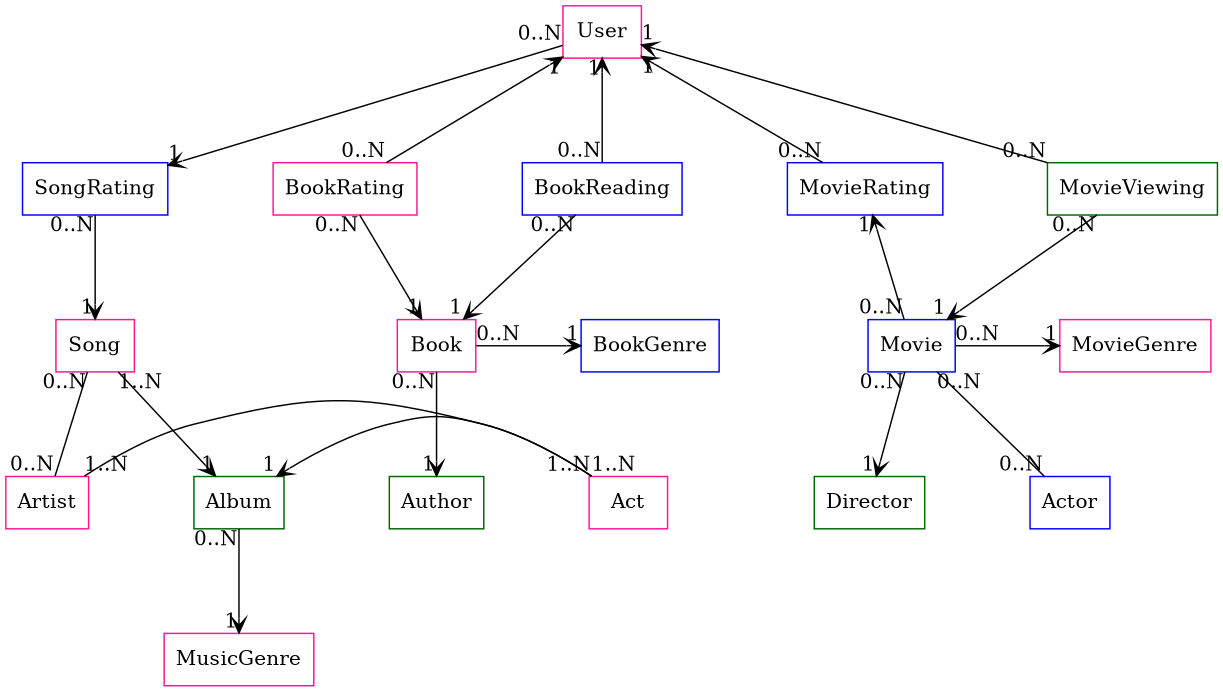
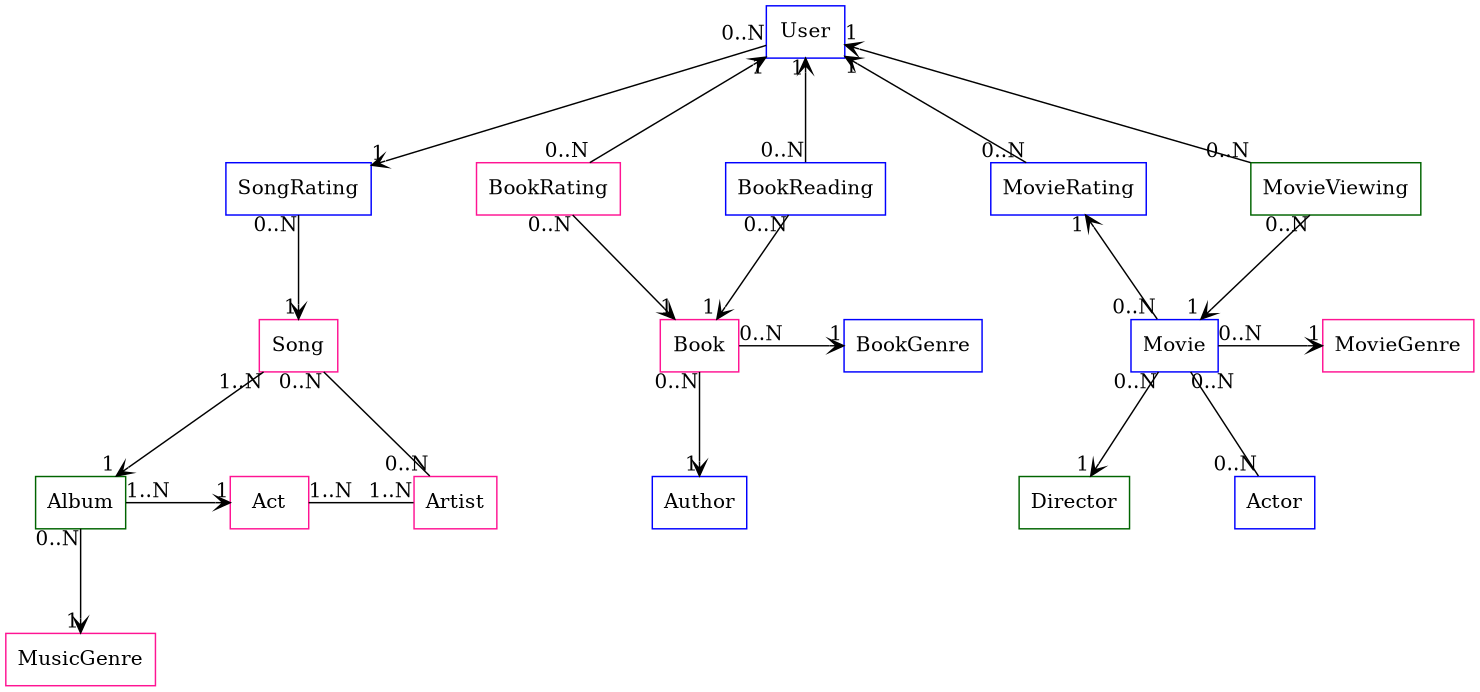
  digraph {
    nodesep=1
    ranksep=1
    node [color=deeppink shape=box]
    edge [arrowhead=open headlabel=1 taillabel="0..N"]
-   User
+   User [color=blue]
    Artist
    Act
    Album [color=darkgreen]
-   Author [color=darkgreen]
+   Author [color=blue]
    Director [color=darkgreen]
    Actor [color=blue]
    SongRating [color=blue]
    BookRating
    BookReading [color=blue]
    MovieRating [color=blue]
    MovieViewing [color=darkgreen]
    Song
    Book
    Movie [color=blue]
    BookGenre [color=blue]
    MovieGenre
    MusicGenre
    subgraph sub_1 {
      rank=source
      User
    }
    subgraph sub_2 {
      rank=same
      Artist
      Act
      Album
      Author
      Director
      Actor
    }
    subgraph sub_3 {
      rank=same
      SongRating
      BookRating
      BookReading
      MovieRating
      MovieViewing
    }
    subgraph sub_4 {
      rank=same
      Song
      Book
      Movie
      BookGenre
      MovieGenre
    }
    subgraph sub_5 {
      rank=same
      MusicGenre
    }
    User -> SongRating
    Act -> Artist [arrowhead=none headlabel="1..N" taillabel="1..N"]
-   Act -> Album [taillabel="1..N"]
+   Album -> Act [taillabel="1..N"]
    Album -> MusicGenre
    SongRating -> Song
    BookRating -> User
    BookRating -> Book
    BookReading -> User
    BookReading -> Book
    MovieRating -> User
    MovieViewing -> User
    MovieViewing -> Movie
    Song -> Artist [arrowhead=none headlabel="0..N"]
    Song -> Album [taillabel="1..N"]
    Book -> Author
    Book -> BookGenre
    Movie -> Director
    Movie -> Actor [arrowhead=none headlabel="0..N"]
    Movie -> MovieRating
    Movie -> MovieGenre
  }
